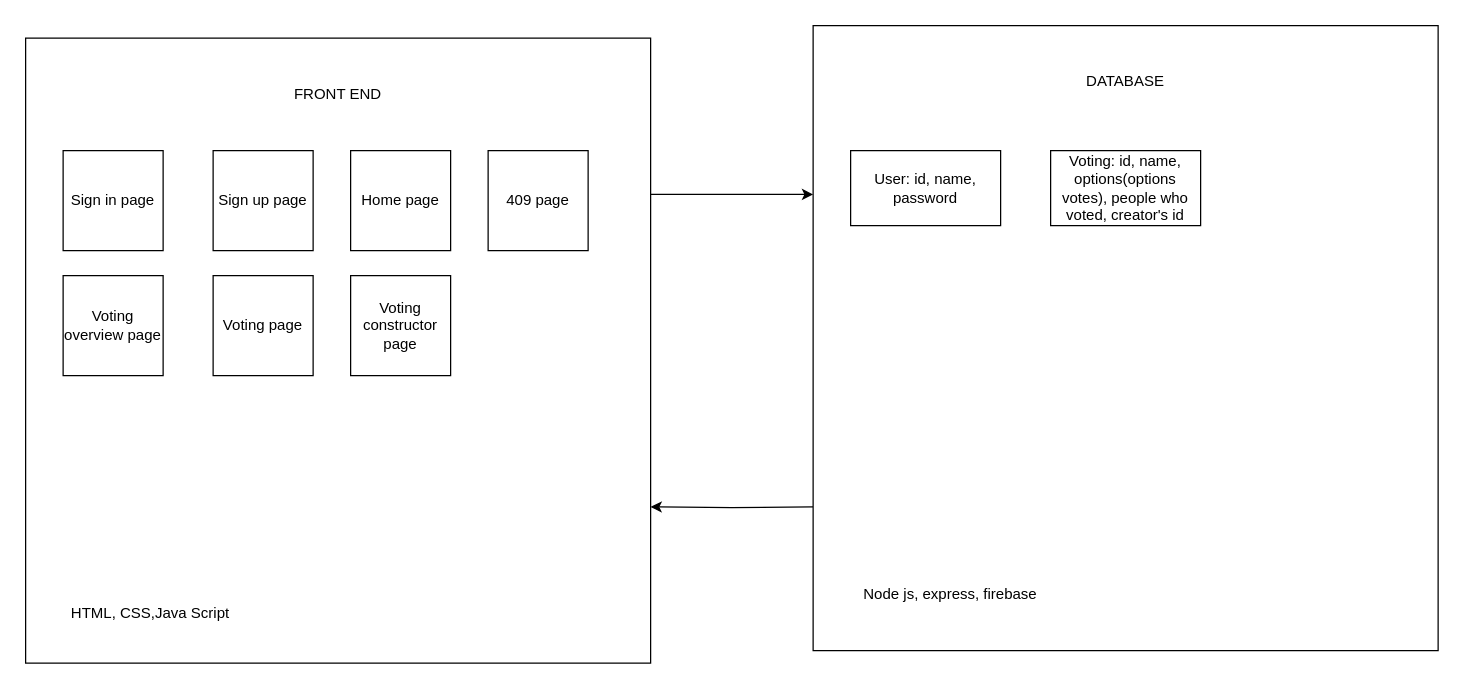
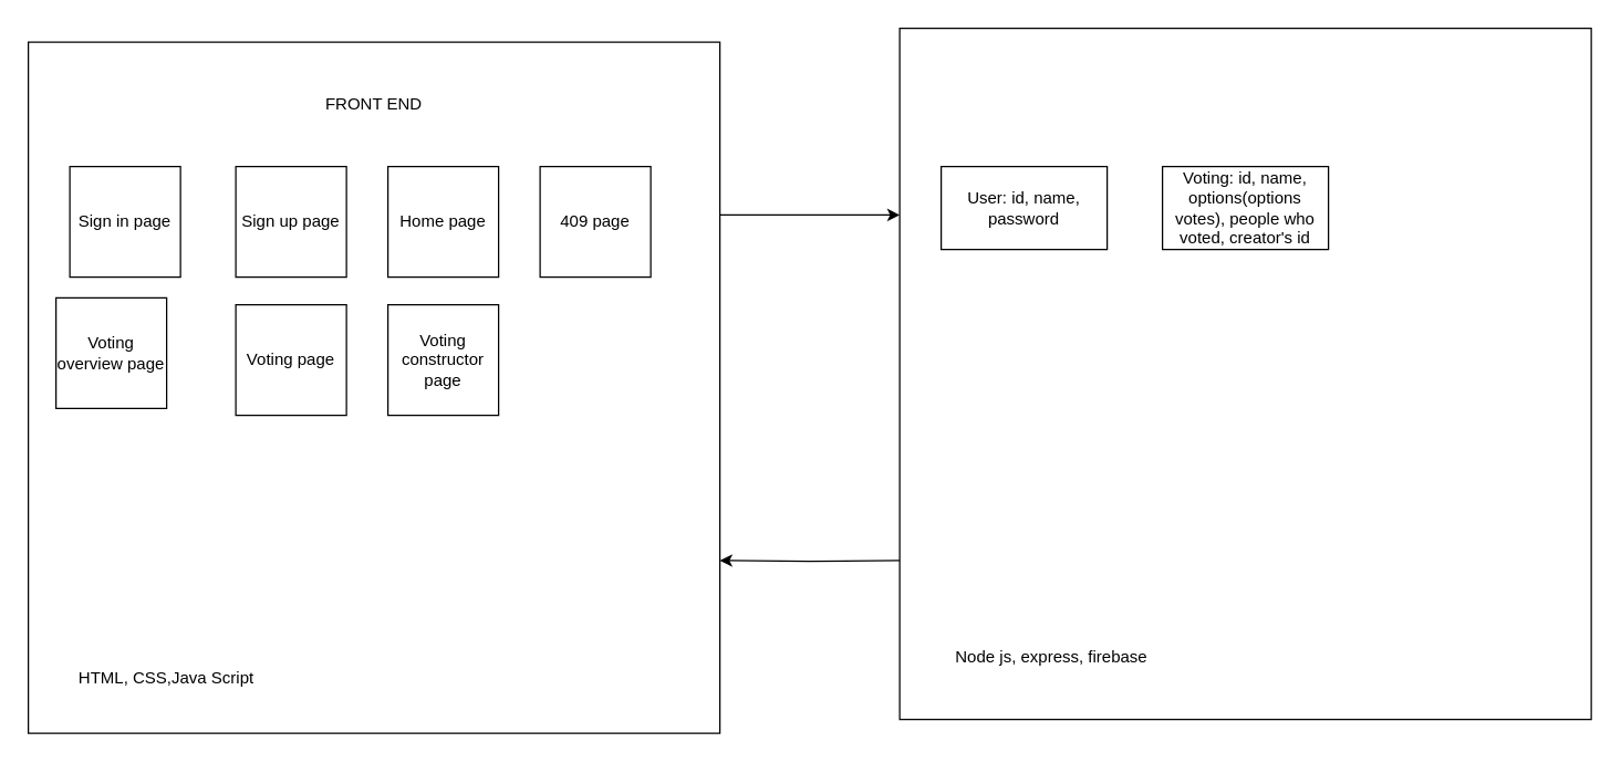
  <mxCell id="0" />
  <mxCell id="1" parent="0" />
  <mxCell id="2" style="edgeStyle=orthogonalEdgeStyle;rounded=0;orthogonalLoop=1;jettySize=auto;html=1;exitX=1;exitY=0.25;exitDx=0;exitDy=0;entryX=0;entryY=0.25;entryDx=0;entryDy=0;" edge="1" parent="1" source="3"><mxGeometry relative="1" as="geometry"><mxPoint x="650" y="155" as="targetPoint" /></mxGeometry></mxCell>
  <mxCell id="3" value="" style="whiteSpace=wrap;html=1;aspect=fixed;" vertex="1" parent="1"><mxGeometry x="20" y="30" width="500" height="500" as="geometry" /></mxCell>
  <mxCell id="4" value="FRONT END" style="text;html=1;strokeColor=none;fillColor=none;align=center;verticalAlign=middle;whiteSpace=wrap;rounded=0;" vertex="1" parent="1"><mxGeometry x="230" y="60" width="80" height="30" as="geometry" /></mxCell>
  <mxCell id="5" value="Sign in page" style="whiteSpace=wrap;html=1;aspect=fixed;" vertex="1" parent="1"><mxGeometry x="50" y="120" width="80" height="80" as="geometry" /></mxCell>
  <mxCell id="6" value="Sign up page" style="whiteSpace=wrap;html=1;aspect=fixed;" vertex="1" parent="1"><mxGeometry x="170" y="120" width="80" height="80" as="geometry" /></mxCell>
  <mxCell id="7" value="Home page" style="whiteSpace=wrap;html=1;aspect=fixed;" vertex="1" parent="1"><mxGeometry x="280" y="120" width="80" height="80" as="geometry" /></mxCell>
  <mxCell id="8" value="409 page" style="whiteSpace=wrap;html=1;aspect=fixed;" vertex="1" parent="1"><mxGeometry x="390" y="120" width="80" height="80" as="geometry" /></mxCell>
- <mxCell id="9" value="Voting overview page" style="whiteSpace=wrap;html=1;aspect=fixed;" vertex="1" parent="1"><mxGeometry x="50" y="220" width="80" height="80" as="geometry" /></mxCell>
+ <mxCell id="9" value="Voting overview page" style="whiteSpace=wrap;html=1;aspect=fixed;" vertex="1" parent="1"><mxGeometry x="40" y="215" width="80" height="80" as="geometry" /></mxCell>
  <mxCell id="10" value="Voting page" style="whiteSpace=wrap;html=1;aspect=fixed;" vertex="1" parent="1"><mxGeometry x="170" y="220" width="80" height="80" as="geometry" /></mxCell>
  <mxCell id="11" value="Voting constructor page" style="whiteSpace=wrap;html=1;aspect=fixed;" vertex="1" parent="1"><mxGeometry x="280" y="220" width="80" height="80" as="geometry" /></mxCell>
  <mxCell id="12" value="HTML, CSS,Java Script" style="text;html=1;strokeColor=none;fillColor=none;align=center;verticalAlign=middle;whiteSpace=wrap;rounded=0;" vertex="1" parent="1"><mxGeometry x="50" y="475" width="140" height="30" as="geometry" /></mxCell>
  <mxCell id="13" style="edgeStyle=orthogonalEdgeStyle;rounded=0;orthogonalLoop=1;jettySize=auto;html=1;exitX=0;exitY=0.75;exitDx=0;exitDy=0;entryX=1;entryY=0.75;entryDx=0;entryDy=0;" edge="1" parent="1" target="3"><mxGeometry relative="1" as="geometry"><mxPoint x="650" y="405" as="sourcePoint" /></mxGeometry></mxCell>
  <mxCell id="14" value="" style="whiteSpace=wrap;html=1;aspect=fixed;" vertex="1" parent="1"><mxGeometry x="650" y="20" width="500" height="500" as="geometry" /></mxCell>
- <mxCell id="15" value="DATABASE" style="text;html=1;strokeColor=none;fillColor=none;align=center;verticalAlign=middle;whiteSpace=wrap;rounded=0;" vertex="1" parent="1"><mxGeometry x="865" y="50" width="70" height="30" as="geometry" /></mxCell>
  <mxCell id="16" value="User: id, name, password" style="rounded=0;whiteSpace=wrap;html=1;" vertex="1" parent="1"><mxGeometry x="680" y="120" width="120" height="60" as="geometry" /></mxCell>
  <mxCell id="17" value="Voting: id, name, options(options votes), people who voted, creator's id" style="rounded=0;whiteSpace=wrap;html=1;" vertex="1" parent="1"><mxGeometry x="840" y="120" width="120" height="60" as="geometry" /></mxCell>
  <mxCell id="18" value="Node js, express, firebase" style="text;html=1;strokeColor=none;fillColor=none;align=center;verticalAlign=middle;whiteSpace=wrap;rounded=0;" vertex="1" parent="1"><mxGeometry x="680" y="460" width="160" height="30" as="geometry" /></mxCell>
